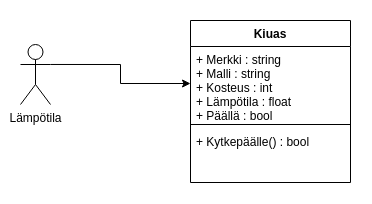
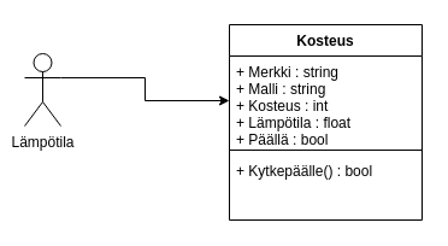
  <mxCell id="0" />
  <mxCell id="1" parent="0" />
- <mxCell id="2" value="Kiuas" style="swimlane;fontStyle=1;align=center;verticalAlign=top;childLayout=stackLayout;horizontal=1;startSize=26;horizontalStack=0;resizeParent=1;resizeParentMax=0;resizeLast=0;collapsible=1;marginBottom=0;" parent="1" vertex="1"><mxGeometry x="190" y="20" width="160" height="162" as="geometry" /></mxCell>
+ <mxCell id="2" value="Kosteus" style="swimlane;fontStyle=1;align=center;verticalAlign=top;childLayout=stackLayout;horizontal=1;startSize=26;horizontalStack=0;resizeParent=1;resizeParentMax=0;resizeLast=0;collapsible=1;marginBottom=0;" parent="1" vertex="1"><mxGeometry x="190" y="20" width="160" height="162" as="geometry" /></mxCell>
  <mxCell id="3" value="+ Merkki : string&#10;+ Malli : string&#10;+ Kosteus : int&#10;+ Lämpötila : float&#10;+ Päällä : bool" style="text;strokeColor=none;fillColor=none;align=left;verticalAlign=top;spacingLeft=4;spacingRight=4;overflow=hidden;rotatable=0;points=[[0,0.5],[1,0.5]];portConstraint=eastwest;" parent="2" vertex="1"><mxGeometry y="26" width="160" height="74" as="geometry" /></mxCell>
  <mxCell id="4" value="" style="line;strokeWidth=1;fillColor=none;align=left;verticalAlign=middle;spacingTop=-1;spacingLeft=3;spacingRight=3;rotatable=0;labelPosition=right;points=[];portConstraint=eastwest;" parent="2" vertex="1"><mxGeometry y="100" width="160" height="8" as="geometry" /></mxCell>
  <mxCell id="5" value="+ Kytkepäälle() : bool" style="text;strokeColor=none;fillColor=none;align=left;verticalAlign=top;spacingLeft=4;spacingRight=4;overflow=hidden;rotatable=0;points=[[0,0.5],[1,0.5]];portConstraint=eastwest;" parent="2" vertex="1"><mxGeometry y="108" width="160" height="54" as="geometry" /></mxCell>
  <mxCell id="6" style="edgeStyle=orthogonalEdgeStyle;rounded=0;orthogonalLoop=1;jettySize=auto;html=1;exitX=1;exitY=0.333;exitDx=0;exitDy=0;exitPerimeter=0;entryX=0;entryY=0.5;entryDx=0;entryDy=0;" parent="1" source="7" target="3" edge="1"><mxGeometry relative="1" as="geometry" /></mxCell>
  <mxCell id="7" value="Lämpötila" style="shape=umlActor;verticalLabelPosition=bottom;labelBackgroundColor=#ffffff;verticalAlign=top;html=1;outlineConnect=0;" parent="1" vertex="1"><mxGeometry x="20" y="44" width="30" height="60" as="geometry" /></mxCell>
